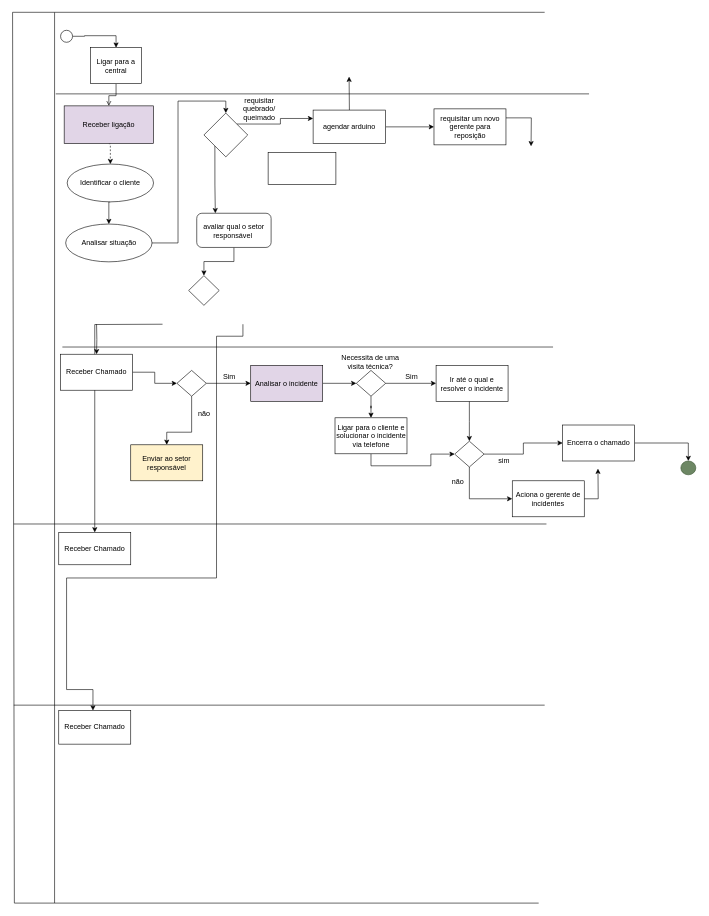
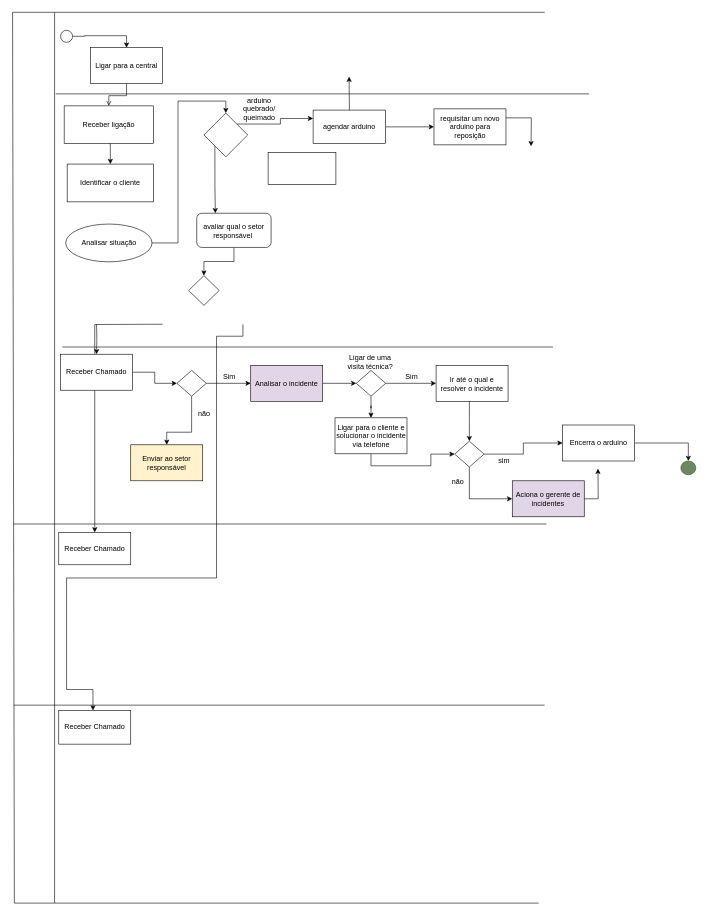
  <mxCell id="0" />
  <mxCell id="1" parent="0" />
  <mxCell id="2" value="" style="edgeStyle=orthogonalEdgeStyle;rounded=0;orthogonalLoop=1;jettySize=auto;html=1;" parent="1" source="3" target="5" edge="1"><mxGeometry relative="1" as="geometry" /></mxCell>
  <mxCell id="3" value="" style="ellipse;whiteSpace=wrap;html=1;aspect=fixed;" parent="1" vertex="1"><mxGeometry x="100" y="50" width="20" height="20" as="geometry" /></mxCell>
  <mxCell id="4" value="" style="edgeStyle=orthogonalEdgeStyle;rounded=0;orthogonalLoop=1;jettySize=auto;html=1;endArrow=open;" parent="1" source="5" target="7" edge="1"><mxGeometry relative="1" as="geometry" /></mxCell>
- <mxCell id="5" value="Ligar para a central" style="whiteSpace=wrap;html=1;" parent="1" vertex="1"><mxGeometry x="150" y="79" width="85" height="60" as="geometry" /></mxCell>
- <mxCell id="6" style="edgeStyle=orthogonalEdgeStyle;rounded=0;orthogonalLoop=1;jettySize=auto;html=1;exitX=0.5;exitY=1;exitDx=0;exitDy=0;entryX=0.5;entryY=0;entryDx=0;entryDy=0;dashed=1;" edge="1" parent="1" source="7" target="9"><mxGeometry relative="1" as="geometry" /></mxCell>
- <mxCell id="7" value="Receber ligação" style="whiteSpace=wrap;html=1;fillColor=#e1d5e7;" parent="1" vertex="1"><mxGeometry x="106" y="176" width="149" height="63" as="geometry" /></mxCell>
- <mxCell id="8" style="edgeStyle=orthogonalEdgeStyle;rounded=0;orthogonalLoop=1;jettySize=auto;html=1;exitX=0.5;exitY=1;exitDx=0;exitDy=0;entryX=0.5;entryY=0;entryDx=0;entryDy=0;" edge="1" parent="1" source="9" target="55"><mxGeometry relative="1" as="geometry" /></mxCell>
- <mxCell id="9" value="Identificar o cliente" style="ellipse;whiteSpace=wrap;html=1;" parent="1" vertex="1"><mxGeometry x="111" y="273" width="144" height="63" as="geometry" /></mxCell>
+ <mxCell id="5" value="Ligar para a central" style="whiteSpace=wrap;html=1;" parent="1" vertex="1"><mxGeometry x="150" y="79" width="120" height="60" as="geometry" /></mxCell>
+ <mxCell id="6" style="edgeStyle=orthogonalEdgeStyle;rounded=0;orthogonalLoop=1;jettySize=auto;html=1;exitX=0.5;exitY=1;exitDx=0;exitDy=0;entryX=0.5;entryY=0;entryDx=0;entryDy=0;" edge="1" parent="1" source="7" target="9"><mxGeometry relative="1" as="geometry" /></mxCell>
+ <mxCell id="7" value="Receber ligação" style="whiteSpace=wrap;html=1;" parent="1" vertex="1"><mxGeometry x="106" y="176" width="149" height="63" as="geometry" /></mxCell>
+ <mxCell id="9" value="Identificar o cliente" style="whiteSpace=wrap;html=1;" parent="1" vertex="1"><mxGeometry x="111" y="273" width="144" height="63" as="geometry" /></mxCell>
  <mxCell id="10" style="edgeStyle=orthogonalEdgeStyle;rounded=0;orthogonalLoop=1;jettySize=auto;html=1;exitX=0.25;exitY=1;exitDx=0;exitDy=0;entryX=0.5;entryY=0;entryDx=0;entryDy=0;" parent="1" target="15" edge="1"><mxGeometry relative="1" as="geometry"><mxPoint x="270" y="540" as="sourcePoint" /></mxGeometry></mxCell>
  <mxCell id="11" value="" style="edgeStyle=orthogonalEdgeStyle;rounded=0;orthogonalLoop=1;jettySize=auto;html=1;" parent="1" target="14" edge="1"><mxGeometry relative="1" as="geometry"><mxPoint x="160" y="540" as="sourcePoint" /></mxGeometry></mxCell>
  <mxCell id="12" style="edgeStyle=orthogonalEdgeStyle;rounded=0;orthogonalLoop=1;jettySize=auto;html=1;exitX=0.25;exitY=1;exitDx=0;exitDy=0;" parent="1" target="16" edge="1"><mxGeometry relative="1" as="geometry"><mxPoint x="154" y="1180" as="targetPoint" /><Array as="points"><mxPoint x="404" y="560" /><mxPoint x="360" y="560" /><mxPoint x="360" y="963" /><mxPoint x="110" y="963" /><mxPoint x="110" y="1149" /><mxPoint x="154" y="1149" /></Array><mxPoint x="404" y="540" as="sourcePoint" /></mxGeometry></mxCell>
  <mxCell id="13" value="" style="edgeStyle=orthogonalEdgeStyle;rounded=0;orthogonalLoop=1;jettySize=auto;html=1;strokeColor=default;" parent="1" source="14" target="29" edge="1"><mxGeometry relative="1" as="geometry" /></mxCell>
  <mxCell id="14" value="Receber Chamado" style="whiteSpace=wrap;html=1;" parent="1" vertex="1"><mxGeometry x="100" y="590" width="120" height="60" as="geometry" /></mxCell>
  <mxCell id="15" value="Receber Chamado" style="whiteSpace=wrap;html=1;" parent="1" vertex="1"><mxGeometry x="97" y="887" width="120" height="54" as="geometry" /></mxCell>
  <mxCell id="16" value="&lt;span style=&quot;&quot;&gt;Receber Chamado&lt;/span&gt;" style="whiteSpace=wrap;html=1;" parent="1" vertex="1"><mxGeometry x="97" y="1184" width="120" height="56" as="geometry" /></mxCell>
  <mxCell id="17" value="" style="endArrow=none;html=1;rounded=0;" parent="1" edge="1"><mxGeometry width="50" height="50" relative="1" as="geometry"><mxPoint x="22" y="873" as="sourcePoint" /><mxPoint x="910" y="873" as="targetPoint" /></mxGeometry></mxCell>
  <mxCell id="18" value="" style="endArrow=none;html=1;rounded=0;" parent="1" edge="1"><mxGeometry width="50" height="50" relative="1" as="geometry"><mxPoint x="92" y="156" as="sourcePoint" /><mxPoint x="981" y="156" as="targetPoint" /></mxGeometry></mxCell>
  <mxCell id="19" value="" style="endArrow=none;html=1;rounded=0;" parent="1" edge="1"><mxGeometry width="50" height="50" relative="1" as="geometry"><mxPoint x="103" y="578" as="sourcePoint" /><mxPoint x="921" y="578" as="targetPoint" /></mxGeometry></mxCell>
  <mxCell id="20" value="" style="endArrow=none;html=1;rounded=0;" parent="1" edge="1"><mxGeometry width="50" height="50" relative="1" as="geometry"><mxPoint x="22" y="1175" as="sourcePoint" /><mxPoint x="907" y="1175" as="targetPoint" /></mxGeometry></mxCell>
  <mxCell id="21" value="" style="endArrow=none;html=1;rounded=0;" parent="1" edge="1"><mxGeometry width="50" height="50" relative="1" as="geometry"><mxPoint x="90" y="1505" as="sourcePoint" /><mxPoint x="897" y="1505" as="targetPoint" /></mxGeometry></mxCell>
  <mxCell id="22" value="" style="endArrow=none;html=1;rounded=0;" parent="1" edge="1"><mxGeometry width="50" height="50" relative="1" as="geometry"><mxPoint x="20" as="sourcePoint" y="20" /><mxPoint x="23" y="1505" as="targetPoint" /></mxGeometry></mxCell>
  <mxCell id="23" value="" style="endArrow=none;html=1;rounded=0;" parent="1" edge="1"><mxGeometry width="50" height="50" relative="1" as="geometry"><mxPoint x="90" as="sourcePoint" y="20" /><mxPoint x="90" y="1505" as="targetPoint" /></mxGeometry></mxCell>
  <mxCell id="24" value="" style="endArrow=none;html=1;rounded=0;" parent="1" edge="1"><mxGeometry width="50" height="50" relative="1" as="geometry"><mxPoint x="90" y="1505" as="sourcePoint" /><mxPoint x="23" y="1505" as="targetPoint" /></mxGeometry></mxCell>
  <mxCell id="25" value="" style="endArrow=none;html=1;rounded=0;" parent="1" edge="1"><mxGeometry width="50" height="50" relative="1" as="geometry"><mxPoint x="90" as="sourcePoint" y="20" /><mxPoint x="20" as="targetPoint" y="20" /></mxGeometry></mxCell>
  <mxCell id="26" value="" style="endArrow=none;html=1;rounded=0;strokeColor=default;" parent="1" edge="1"><mxGeometry width="50" height="50" relative="1" as="geometry"><mxPoint x="90" as="sourcePoint" y="20" /><mxPoint x="907" as="targetPoint" y="20" /></mxGeometry></mxCell>
  <mxCell id="27" value="" style="edgeStyle=orthogonalEdgeStyle;rounded=0;orthogonalLoop=1;jettySize=auto;html=1;strokeColor=default;" parent="1" source="29" target="31" edge="1"><mxGeometry relative="1" as="geometry" /></mxCell>
  <mxCell id="28" style="edgeStyle=orthogonalEdgeStyle;rounded=0;orthogonalLoop=1;jettySize=auto;html=1;exitX=0.5;exitY=1;exitDx=0;exitDy=0;entryX=0.5;entryY=0;entryDx=0;entryDy=0;strokeColor=default;" parent="1" source="29" target="52" edge="1"><mxGeometry relative="1" as="geometry"><Array as="points"><mxPoint x="318" y="720" /><mxPoint x="277" y="720" /></Array></mxGeometry></mxCell>
  <mxCell id="29" value="" style="rhombus;whiteSpace=wrap;html=1;" parent="1" vertex="1"><mxGeometry x="294" y="617" width="49" height="43" as="geometry" /></mxCell>
  <mxCell id="30" value="" style="edgeStyle=orthogonalEdgeStyle;rounded=0;orthogonalLoop=1;jettySize=auto;html=1;strokeColor=default;entryX=0;entryY=0.5;entryDx=0;entryDy=0;" parent="1" source="31" target="34" edge="1"><mxGeometry relative="1" as="geometry"><mxPoint x="590" y="638" as="targetPoint" /></mxGeometry></mxCell>
  <mxCell id="31" value="Analisar o incidente" style="whiteSpace=wrap;html=1;fillColor=#e1d5e7;" parent="1" vertex="1"><mxGeometry x="417" y="608.5" width="120" height="60" as="geometry" /></mxCell>
  <mxCell id="32" value="" style="edgeStyle=orthogonalEdgeStyle;rounded=0;orthogonalLoop=1;jettySize=auto;html=1;strokeColor=default;" parent="1" source="34" target="38" edge="1"><mxGeometry relative="1" as="geometry" /></mxCell>
  <mxCell id="33" value="" style="edgeStyle=orthogonalEdgeStyle;rounded=0;orthogonalLoop=1;jettySize=auto;html=1;strokeColor=default;" parent="1" source="34" target="41" edge="1"><mxGeometry relative="1" as="geometry" /></mxCell>
  <mxCell id="34" value="" style="rhombus;whiteSpace=wrap;html=1;" parent="1" vertex="1"><mxGeometry x="593" y="617" width="49" height="43" as="geometry" /></mxCell>
  <mxCell id="35" value="Sim" style="text;html=1;align=center;verticalAlign=middle;resizable=0;points=[];autosize=1;strokeColor=none;fillColor=none;" parent="1" vertex="1"><mxGeometry x="365" y="619" width="31" height="18" as="geometry" /></mxCell>
- <mxCell id="36" value="Necessita de uma&lt;br&gt;visita técnica?" style="text;html=1;align=center;verticalAlign=middle;resizable=0;points=[];autosize=1;strokeColor=none;fillColor=none;" parent="1" vertex="1"><mxGeometry x="563" y="587" width="106" height="32" as="geometry" /></mxCell>
+ <mxCell id="36" value="Ligar de uma&lt;br&gt;visita técnica?" style="text;html=1;align=center;verticalAlign=middle;resizable=0;points=[];autosize=1;strokeColor=none;fillColor=none;" parent="1" vertex="1"><mxGeometry x="563" y="587" width="106" height="32" as="geometry" /></mxCell>
  <mxCell id="37" value="" style="edgeStyle=orthogonalEdgeStyle;rounded=0;orthogonalLoop=1;jettySize=auto;html=1;strokeColor=default;entryX=0.5;entryY=0;entryDx=0;entryDy=0;" parent="1" source="38" target="44" edge="1"><mxGeometry relative="1" as="geometry"><mxPoint x="779" y="715" as="targetPoint" /><Array as="points"><mxPoint x="782" y="702" /></Array></mxGeometry></mxCell>
  <mxCell id="38" value="Ir até o qual e resolver o incidente" style="whiteSpace=wrap;html=1;" parent="1" vertex="1"><mxGeometry x="726" y="608.5" width="120" height="60" as="geometry" /></mxCell>
  <mxCell id="39" value="Sim" style="text;html=1;align=center;verticalAlign=middle;resizable=0;points=[];autosize=1;strokeColor=none;fillColor=none;" parent="1" vertex="1"><mxGeometry x="669" y="619" width="31" height="18" as="geometry" /></mxCell>
  <mxCell id="40" style="edgeStyle=orthogonalEdgeStyle;rounded=0;orthogonalLoop=1;jettySize=auto;html=1;exitX=0.5;exitY=1;exitDx=0;exitDy=0;strokeColor=default;" parent="1" source="41" target="44" edge="1"><mxGeometry relative="1" as="geometry" /></mxCell>
  <mxCell id="41" value="Ligar para o cliente e solucionar o incidente via telefone" style="whiteSpace=wrap;html=1;" parent="1" vertex="1"><mxGeometry x="557.5" y="696" width="120" height="60" as="geometry" /></mxCell>
  <mxCell id="42" value="" style="edgeStyle=orthogonalEdgeStyle;rounded=0;orthogonalLoop=1;jettySize=auto;html=1;strokeColor=default;" parent="1" source="44" target="46" edge="1"><mxGeometry relative="1" as="geometry" /></mxCell>
  <mxCell id="43" style="edgeStyle=orthogonalEdgeStyle;rounded=0;orthogonalLoop=1;jettySize=auto;html=1;exitX=0.5;exitY=1;exitDx=0;exitDy=0;entryX=0;entryY=0.5;entryDx=0;entryDy=0;strokeColor=default;" parent="1" source="44" target="48" edge="1"><mxGeometry relative="1" as="geometry" /></mxCell>
  <mxCell id="44" value="" style="rhombus;whiteSpace=wrap;html=1;" parent="1" vertex="1"><mxGeometry x="757" y="735" width="49" height="43" as="geometry" /></mxCell>
  <mxCell id="45" style="edgeStyle=orthogonalEdgeStyle;rounded=0;orthogonalLoop=1;jettySize=auto;html=1;exitX=1;exitY=0.5;exitDx=0;exitDy=0;entryX=0.5;entryY=0;entryDx=0;entryDy=0;strokeColor=default;" parent="1" source="46" target="51" edge="1"><mxGeometry relative="1" as="geometry" /></mxCell>
- <mxCell id="46" value="Encerra o chamado" style="whiteSpace=wrap;html=1;" parent="1" vertex="1"><mxGeometry x="937" y="708" width="120" height="60" as="geometry" /></mxCell>
+ <mxCell id="46" value="Encerra o arduino" style="whiteSpace=wrap;html=1;" parent="1" vertex="1"><mxGeometry x="937" y="708" width="120" height="60" as="geometry" /></mxCell>
  <mxCell id="47" style="edgeStyle=orthogonalEdgeStyle;rounded=0;orthogonalLoop=1;jettySize=auto;html=1;exitX=1;exitY=0.5;exitDx=0;exitDy=0;" parent="1" source="48" edge="1"><mxGeometry relative="1" as="geometry"><mxPoint x="995.846" y="780.821" as="targetPoint" /></mxGeometry></mxCell>
- <mxCell id="48" value="Aciona o gerente de incidentes" style="whiteSpace=wrap;html=1;" parent="1" vertex="1"><mxGeometry x="853" y="801" width="120" height="60" as="geometry" /></mxCell>
+ <mxCell id="48" value="Aciona o gerente de incidentes" style="whiteSpace=wrap;html=1;fillColor=#e1d5e7;" parent="1" vertex="1"><mxGeometry x="853" y="801" width="120" height="60" as="geometry" /></mxCell>
  <mxCell id="49" value="sim" style="text;html=1;align=center;verticalAlign=middle;resizable=0;points=[];autosize=1;strokeColor=none;fillColor=none;" parent="1" vertex="1"><mxGeometry x="824" y="759" width="29" height="18" as="geometry" /></mxCell>
  <mxCell id="50" value="não" style="text;html=1;align=center;verticalAlign=middle;resizable=0;points=[];autosize=1;strokeColor=none;fillColor=none;" parent="1" vertex="1"><mxGeometry x="747" y="794" width="30" height="18" as="geometry" /></mxCell>
  <mxCell id="51" value="" style="ellipse;whiteSpace=wrap;html=1;fillColor=#6d8764;fontColor=#ffffff;strokeColor=#3A5431;" parent="1" vertex="1"><mxGeometry x="1134" y="768" width="25" height="23" as="geometry" /></mxCell>
  <mxCell id="52" value="Enviar ao setor responsável" style="whiteSpace=wrap;html=1;fillColor=#fff2cc;" parent="1" vertex="1"><mxGeometry x="217" y="741" width="120" height="60" as="geometry" /></mxCell>
  <mxCell id="53" value="não" style="text;html=1;align=center;verticalAlign=middle;resizable=0;points=[];autosize=1;strokeColor=none;fillColor=none;" parent="1" vertex="1"><mxGeometry x="324" y="681" width="30" height="18" as="geometry" /></mxCell>
  <mxCell id="54" style="edgeStyle=orthogonalEdgeStyle;rounded=0;orthogonalLoop=1;jettySize=auto;html=1;exitX=1;exitY=0.5;exitDx=0;exitDy=0;entryX=0.5;entryY=0;entryDx=0;entryDy=0;" edge="1" parent="1" source="55" target="58"><mxGeometry relative="1" as="geometry" /></mxCell>
  <mxCell id="55" value="Analisar situação" style="ellipse;whiteSpace=wrap;html=1;" parent="1" vertex="1"><mxGeometry x="108.5" y="373" width="144" height="63" as="geometry" /></mxCell>
  <mxCell id="56" style="edgeStyle=orthogonalEdgeStyle;rounded=0;orthogonalLoop=1;jettySize=auto;html=1;exitX=1;exitY=0;exitDx=0;exitDy=0;entryX=0;entryY=0.25;entryDx=0;entryDy=0;" edge="1" parent="1" source="58" target="61"><mxGeometry relative="1" as="geometry" /></mxCell>
  <mxCell id="57" style="edgeStyle=orthogonalEdgeStyle;rounded=0;orthogonalLoop=1;jettySize=auto;html=1;exitX=0;exitY=1;exitDx=0;exitDy=0;entryX=0.25;entryY=0;entryDx=0;entryDy=0;" edge="1" parent="1" source="58" target="66"><mxGeometry relative="1" as="geometry" /></mxCell>
  <mxCell id="58" value="" style="rhombus;whiteSpace=wrap;html=1;" vertex="1" parent="1"><mxGeometry x="339" y="188" width="73" height="73" as="geometry" /></mxCell>
  <mxCell id="59" style="edgeStyle=orthogonalEdgeStyle;rounded=0;orthogonalLoop=1;jettySize=auto;html=1;exitX=0.5;exitY=0;exitDx=0;exitDy=0;" edge="1" parent="1" source="61"><mxGeometry relative="1" as="geometry"><mxPoint x="581" y="127.333" as="targetPoint" /></mxGeometry></mxCell>
  <mxCell id="60" value="" style="edgeStyle=orthogonalEdgeStyle;rounded=0;orthogonalLoop=1;jettySize=auto;html=1;" edge="1" parent="1" source="61" target="64"><mxGeometry relative="1" as="geometry" /></mxCell>
  <mxCell id="61" value="agendar arduino" style="rounded=0;whiteSpace=wrap;html=1;" vertex="1" parent="1"><mxGeometry x="521" y="183" width="121" height="56" as="geometry" /></mxCell>
- <mxCell id="62" value="requisitar&lt;br&gt;quebrado/ &lt;br&gt;queimado" style="text;html=1;align=center;verticalAlign=middle;resizable=0;points=[];autosize=1;strokeColor=none;fillColor=none;" vertex="1" parent="1"><mxGeometry x="399" y="158" width="64" height="46" as="geometry" /></mxCell>
+ <mxCell id="62" value="arduino&lt;br&gt;quebrado/ &lt;br&gt;queimado" style="text;html=1;align=center;verticalAlign=middle;resizable=0;points=[];autosize=1;strokeColor=none;fillColor=none;" vertex="1" parent="1"><mxGeometry x="399" y="158" width="64" height="46" as="geometry" /></mxCell>
  <mxCell id="63" style="edgeStyle=orthogonalEdgeStyle;rounded=0;orthogonalLoop=1;jettySize=auto;html=1;exitX=1;exitY=0.25;exitDx=0;exitDy=0;" edge="1" parent="1" source="64"><mxGeometry relative="1" as="geometry"><mxPoint x="884.333" y="243.333" as="targetPoint" /></mxGeometry></mxCell>
- <mxCell id="64" value="requisitar um novo gerente para reposição" style="whiteSpace=wrap;html=1;rounded=0;" vertex="1" parent="1"><mxGeometry x="722.5" y="181" width="120" height="60" as="geometry" /></mxCell>
+ <mxCell id="64" value="requisitar um novo arduino para reposição" style="whiteSpace=wrap;html=1;rounded=0;" vertex="1" parent="1"><mxGeometry x="722.5" y="181" width="120" height="60" as="geometry" /></mxCell>
  <mxCell id="65" value="" style="edgeStyle=orthogonalEdgeStyle;rounded=0;orthogonalLoop=1;jettySize=auto;html=1;" edge="1" parent="1" source="66" target="67"><mxGeometry relative="1" as="geometry" /></mxCell>
  <mxCell id="66" value="avaliar qual o setor responsável&amp;nbsp;" style="whiteSpace=wrap;html=1;rounded=1;" vertex="1" parent="1"><mxGeometry x="327" y="355" width="124" height="57" as="geometry" /></mxCell>
  <mxCell id="67" value="" style="rhombus;whiteSpace=wrap;html=1;rounded=0;" vertex="1" parent="1"><mxGeometry x="313.5" y="459" width="51" height="49.5" as="geometry" /></mxCell>
  <mxCell id="68" value="" style="rounded=0;whiteSpace=wrap;html=1;" vertex="1" parent="1"><mxGeometry x="446" y="254" width="113" height="53" as="geometry" /></mxCell>
